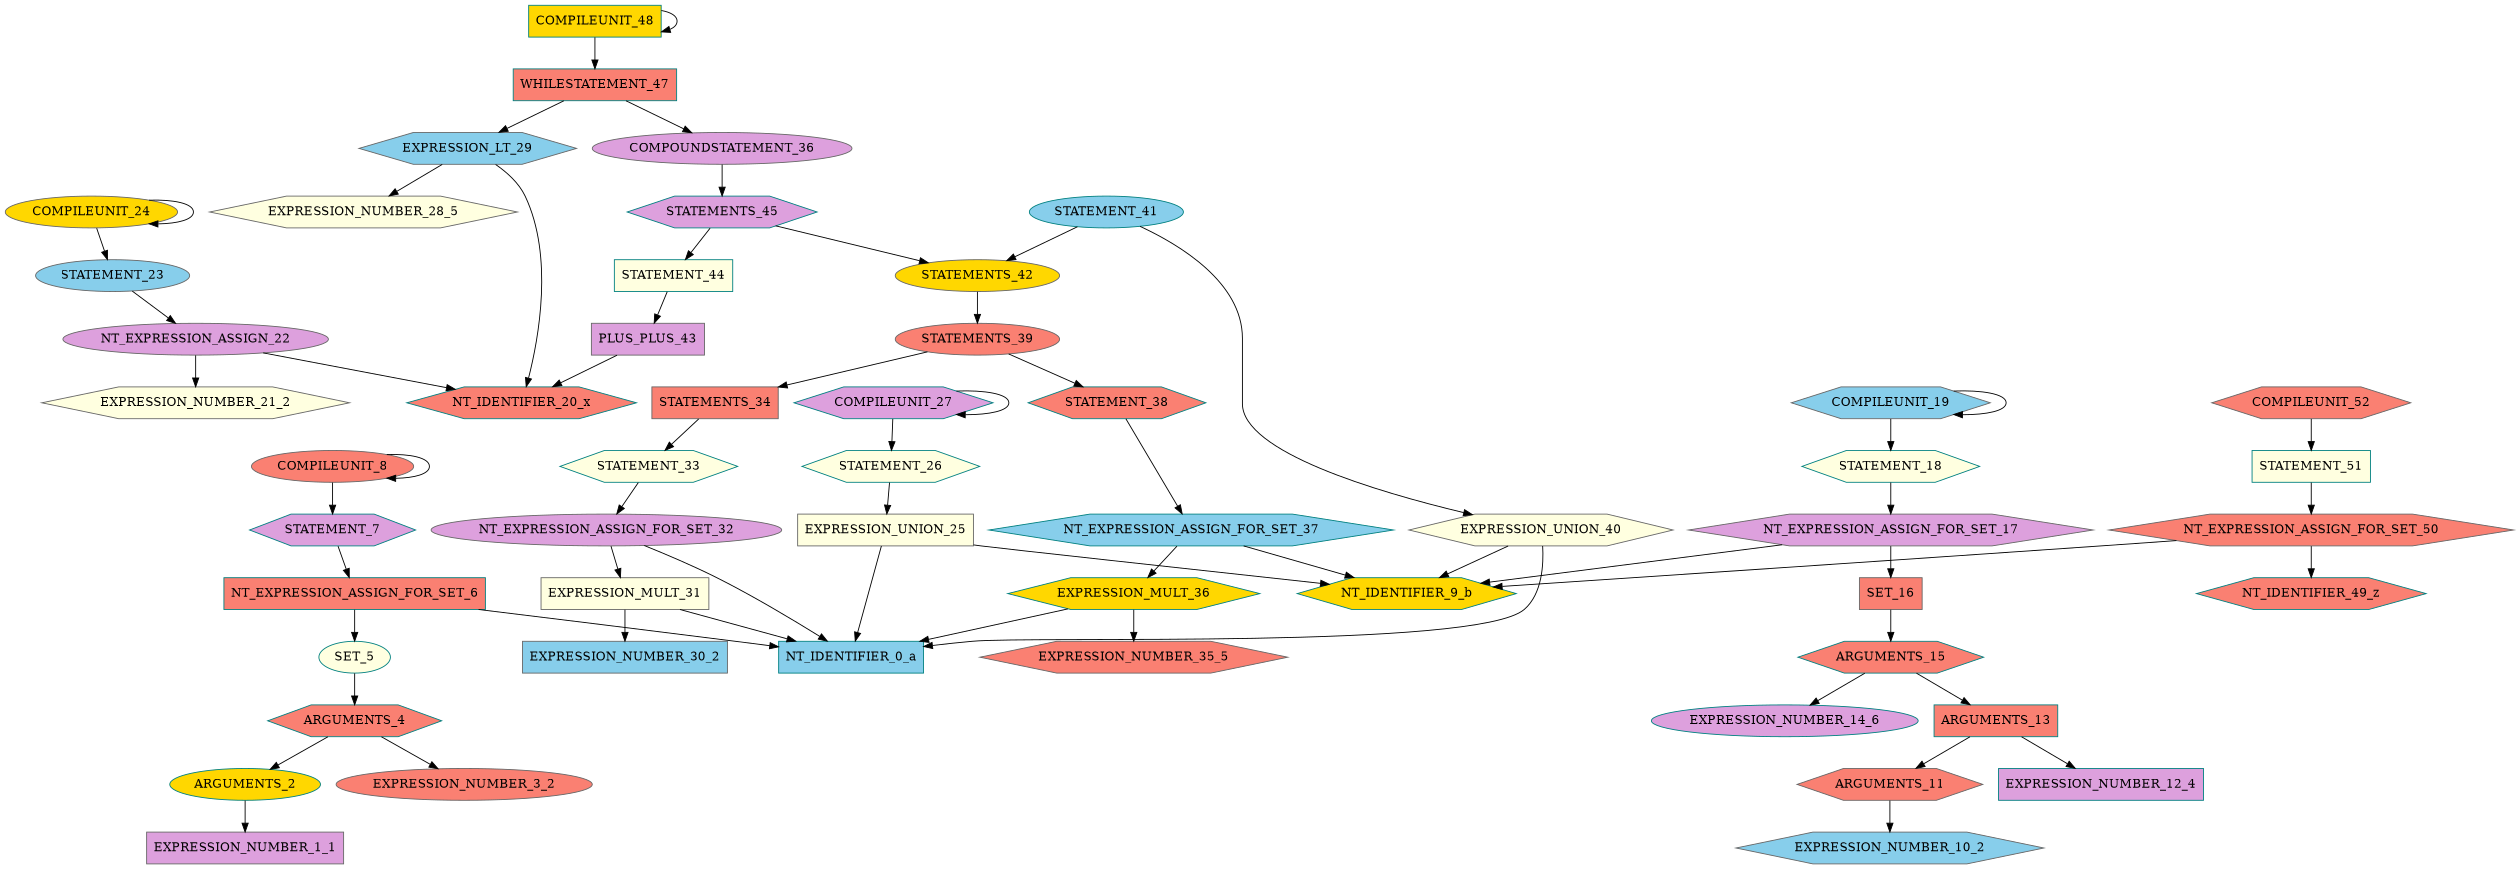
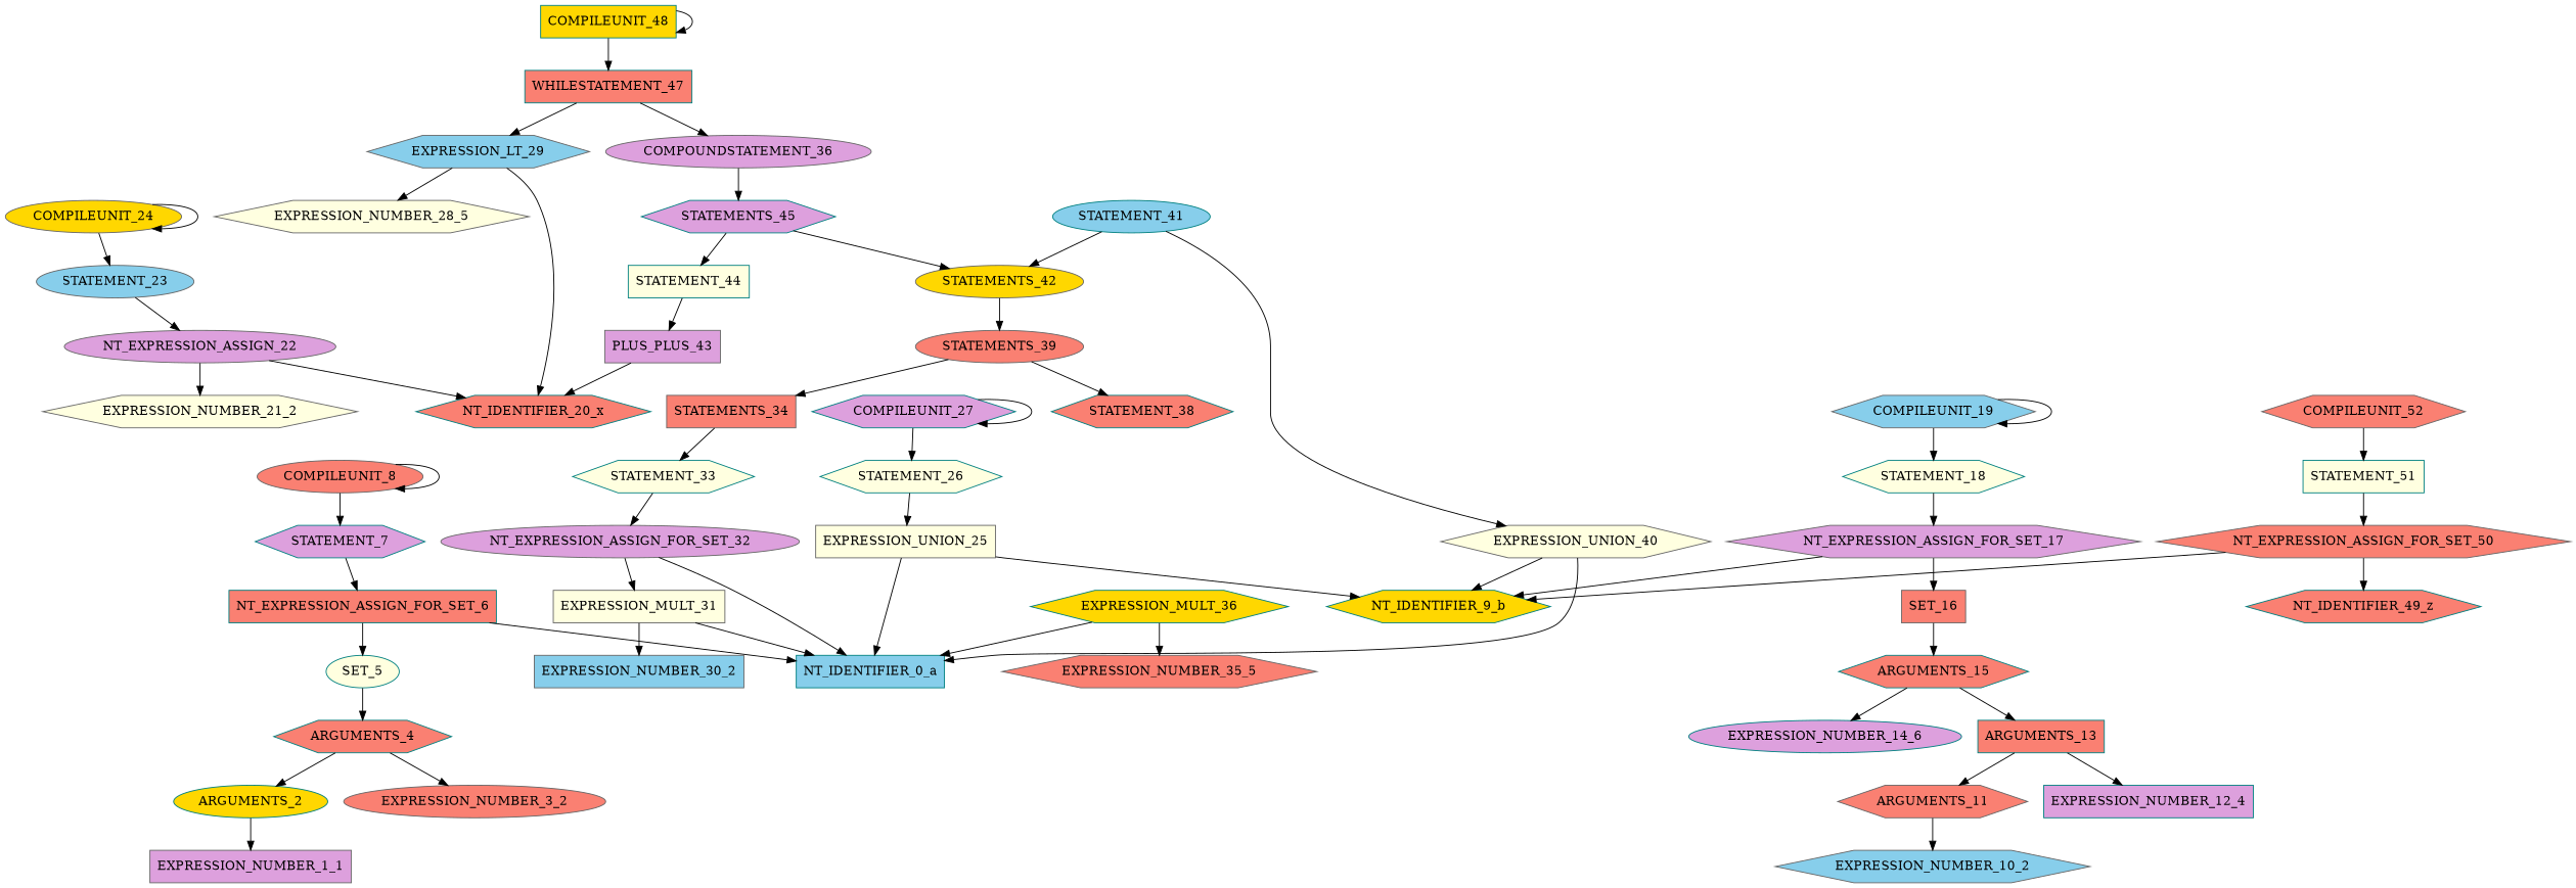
  digraph {
    node [color=gray40 fillcolor=salmon shape=hexagon style=filled]
    COMPILEUNIT_48 [color=teal fillcolor=gold shape=box]
    WHILESTATEMENT_47 [color=teal shape=box]
    EXPRESSION_LT_29 [fillcolor=skyblue]
    n4 [fillcolor=plum label=COMPOUNDSTATEMENT_36 shape=ellipse]
    COMPILEUNIT_27 [color=teal fillcolor=plum]
    STATEMENT_26 [color=teal fillcolor=lightyellow]
    EXPRESSION_UNION_25 [fillcolor=lightyellow shape=box]
    COMPILEUNIT_24 [fillcolor=gold shape=ellipse]
    STATEMENT_23 [fillcolor=skyblue shape=ellipse]
    NT_EXPRESSION_ASSIGN_22 [fillcolor=plum shape=ellipse]
    COMPILEUNIT_19 [fillcolor=skyblue]
    STATEMENT_18 [color=teal fillcolor=lightyellow]
    NT_EXPRESSION_ASSIGN_FOR_SET_17 [fillcolor=plum]
    COMPILEUNIT_8 [shape=ellipse]
    STATEMENT_7 [color=teal fillcolor=plum]
    NT_EXPRESSION_ASSIGN_FOR_SET_6 [color=teal shape=box]
    NT_IDENTIFIER_0_a [color=teal fillcolor=skyblue shape=box]
    SET_5 [color=teal fillcolor=lightyellow shape=ellipse]
    ARGUMENTS_4 [color=teal]
    ARGUMENTS_2 [color=teal fillcolor=gold shape=ellipse]
    EXPRESSION_NUMBER_3_2 [shape=ellipse]
    EXPRESSION_NUMBER_1_1 [fillcolor=plum shape=box]
    NT_IDENTIFIER_9_b [color=teal fillcolor=gold]
    SET_16 [shape=box]
    ARGUMENTS_15 [color=teal]
    ARGUMENTS_13 [color=teal shape=box]
    EXPRESSION_NUMBER_14_6 [color=teal fillcolor=plum shape=ellipse]
    ARGUMENTS_11
    EXPRESSION_NUMBER_12_4 [color=teal fillcolor=plum shape=box]
    EXPRESSION_NUMBER_10_2 [fillcolor=skyblue]
    NT_IDENTIFIER_20_x [color=teal]
    EXPRESSION_NUMBER_21_2 [fillcolor=lightyellow]
    EXPRESSION_NUMBER_28_5 [fillcolor=lightyellow]
    STATEMENTS_45 [color=teal fillcolor=plum]
    STATEMENTS_42 [fillcolor=gold shape=ellipse]
    STATEMENT_44 [color=teal fillcolor=lightyellow shape=box]
    STATEMENTS_39 [shape=ellipse]
    PLUS_PLUS_43 [fillcolor=plum shape=box]
    STATEMENTS_34 [shape=box]
    STATEMENT_38 [color=teal]
    STATEMENT_41 [color=teal fillcolor=skyblue shape=ellipse]
    EXPRESSION_UNION_40 [fillcolor=lightyellow]
    STATEMENT_33 [color=teal fillcolor=lightyellow]
-   NT_EXPRESSION_ASSIGN_FOR_SET_37 [color=teal fillcolor=skyblue]
    NT_EXPRESSION_ASSIGN_FOR_SET_32 [fillcolor=plum shape=ellipse]
    EXPRESSION_MULT_31 [fillcolor=lightyellow shape=box]
    EXPRESSION_NUMBER_30_2 [fillcolor=skyblue shape=box]
    EXPRESSION_MULT_36 [color=teal fillcolor=gold]
    EXPRESSION_NUMBER_35_5
    STATEMENT_51 [color=teal fillcolor=lightyellow shape=box]
    COMPILEUNIT_52
    NT_EXPRESSION_ASSIGN_FOR_SET_50
    NT_IDENTIFIER_49_z [color=teal]
    COMPILEUNIT_48 -> COMPILEUNIT_48
    COMPILEUNIT_48 -> WHILESTATEMENT_47
    WHILESTATEMENT_47 -> EXPRESSION_LT_29
    WHILESTATEMENT_47 -> n4
    EXPRESSION_LT_29 -> NT_IDENTIFIER_20_x
    EXPRESSION_LT_29 -> EXPRESSION_NUMBER_28_5
    n4 -> STATEMENTS_45
    COMPILEUNIT_27 -> COMPILEUNIT_27
    COMPILEUNIT_27 -> STATEMENT_26
    STATEMENT_26 -> EXPRESSION_UNION_25
    EXPRESSION_UNION_25 -> NT_IDENTIFIER_0_a
    EXPRESSION_UNION_25 -> NT_IDENTIFIER_9_b
    COMPILEUNIT_24 -> COMPILEUNIT_24
    COMPILEUNIT_24 -> STATEMENT_23
    STATEMENT_23 -> NT_EXPRESSION_ASSIGN_22
    NT_EXPRESSION_ASSIGN_22 -> NT_IDENTIFIER_20_x
    NT_EXPRESSION_ASSIGN_22 -> EXPRESSION_NUMBER_21_2
    COMPILEUNIT_19 -> COMPILEUNIT_19
    COMPILEUNIT_19 -> STATEMENT_18
    STATEMENT_18 -> NT_EXPRESSION_ASSIGN_FOR_SET_17
    NT_EXPRESSION_ASSIGN_FOR_SET_17 -> NT_IDENTIFIER_9_b
    NT_EXPRESSION_ASSIGN_FOR_SET_17 -> SET_16
    COMPILEUNIT_8 -> COMPILEUNIT_8
    COMPILEUNIT_8 -> STATEMENT_7
    STATEMENT_7 -> NT_EXPRESSION_ASSIGN_FOR_SET_6
    NT_EXPRESSION_ASSIGN_FOR_SET_6 -> NT_IDENTIFIER_0_a
    NT_EXPRESSION_ASSIGN_FOR_SET_6 -> SET_5
    SET_5 -> ARGUMENTS_4
    ARGUMENTS_4 -> ARGUMENTS_2
    ARGUMENTS_4 -> EXPRESSION_NUMBER_3_2
    ARGUMENTS_2 -> EXPRESSION_NUMBER_1_1
    SET_16 -> ARGUMENTS_15
    ARGUMENTS_15 -> ARGUMENTS_13
    ARGUMENTS_15 -> EXPRESSION_NUMBER_14_6
    ARGUMENTS_13 -> ARGUMENTS_11
    ARGUMENTS_13 -> EXPRESSION_NUMBER_12_4
    ARGUMENTS_11 -> EXPRESSION_NUMBER_10_2
    STATEMENTS_45 -> STATEMENTS_42
    STATEMENTS_45 -> STATEMENT_44
    STATEMENTS_42 -> STATEMENTS_39
    STATEMENT_44 -> PLUS_PLUS_43
    STATEMENTS_39 -> STATEMENTS_34
    STATEMENTS_39 -> STATEMENT_38
    PLUS_PLUS_43 -> NT_IDENTIFIER_20_x
    STATEMENTS_34 -> STATEMENT_33
-   STATEMENT_38 -> NT_EXPRESSION_ASSIGN_FOR_SET_37
    STATEMENT_41 -> STATEMENTS_42
    STATEMENT_41 -> EXPRESSION_UNION_40
    EXPRESSION_UNION_40 -> NT_IDENTIFIER_0_a
    EXPRESSION_UNION_40 -> NT_IDENTIFIER_9_b
    STATEMENT_33 -> NT_EXPRESSION_ASSIGN_FOR_SET_32
-   NT_EXPRESSION_ASSIGN_FOR_SET_37 -> NT_IDENTIFIER_9_b
-   NT_EXPRESSION_ASSIGN_FOR_SET_37 -> EXPRESSION_MULT_36
    NT_EXPRESSION_ASSIGN_FOR_SET_32 -> NT_IDENTIFIER_0_a
    NT_EXPRESSION_ASSIGN_FOR_SET_32 -> EXPRESSION_MULT_31
    EXPRESSION_MULT_31 -> NT_IDENTIFIER_0_a
    EXPRESSION_MULT_31 -> EXPRESSION_NUMBER_30_2
    EXPRESSION_MULT_36 -> NT_IDENTIFIER_0_a
    EXPRESSION_MULT_36 -> EXPRESSION_NUMBER_35_5
    STATEMENT_51 -> NT_EXPRESSION_ASSIGN_FOR_SET_50
    COMPILEUNIT_52 -> STATEMENT_51
    NT_EXPRESSION_ASSIGN_FOR_SET_50 -> NT_IDENTIFIER_9_b
    NT_EXPRESSION_ASSIGN_FOR_SET_50 -> NT_IDENTIFIER_49_z
  }
